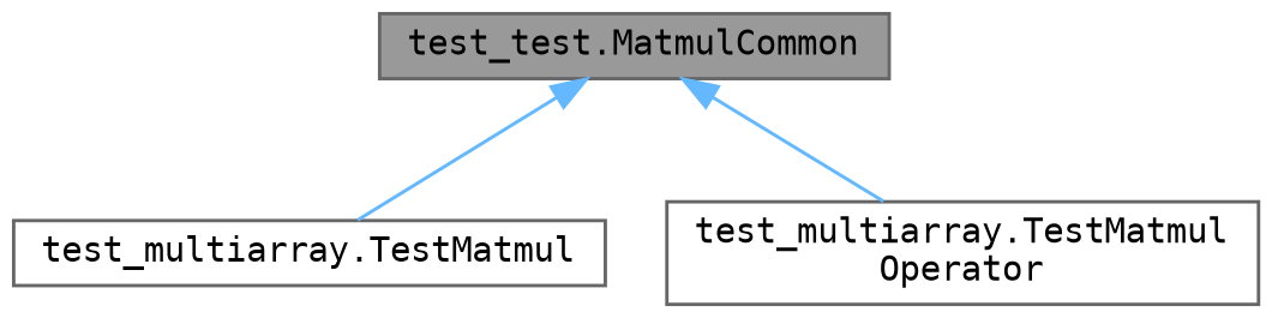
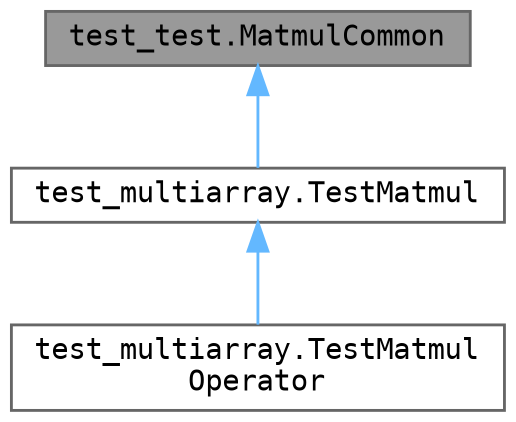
  digraph {
    fontname="DejaVu Sans Mono"
    node [color=gray40 fillcolor=white fontname="DejaVu Sans Mono" fontsize=10 shape=box style=filled]
    edge [color=steelblue1 dir=back fontname="DejaVu Sans Mono" fontsize=10 labelfontname=Helvetica labelfontsize=10 style=solid]
    n1 [fillcolor=grey60 fontcolor=black height=0.2 label="test_test.MatmulCommon" width=0.4]
    n2 [height=0.2 label="test_multiarray.TestMatmul" width=0.4]
    n3 [height=0.2 label="test_multiarray.TestMatmul\lOperator" width=0.4]
    n1 -> n2
-   n1 -> n3
+   n2 -> n3
  }
